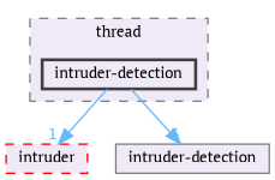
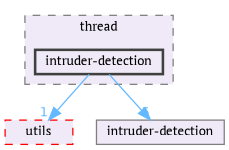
  digraph {
    compound=true
    fontname="PT Serif"
    node [fillcolor="#f0e9f7" fontname="PT Serif" fontsize=10 shape=box]
    edge [color=steelblue1 fontcolor=steelblue1 fontname="PT Serif" fontsize=10 labeldistance=1.5 labelfontname=Helvetica labelfontsize=10]
    n1 [color=grey25 height=0.2 label="intruder-detection" style="filled,bold" width=0.4]
-   n2 [color=red height=0.2 label=intruder style="filled,dashed" width=0.4]
+   n2 [color=red height=0.2 label=utils style="filled,dashed" width=0.4]
    n3 [color=grey50 height=0.2 label="intruder-detection" style=filled width=0.4]
    subgraph cluster_1 {
      bgcolor="#f0e9f7"
      fontsize=10
      label=thread
      pencolor=grey50
      style="filled,dashed"
      n1
    }
    n1 -> n2 [headlabel=1]
    n1 -> n3 [headlabel=5]
  }
